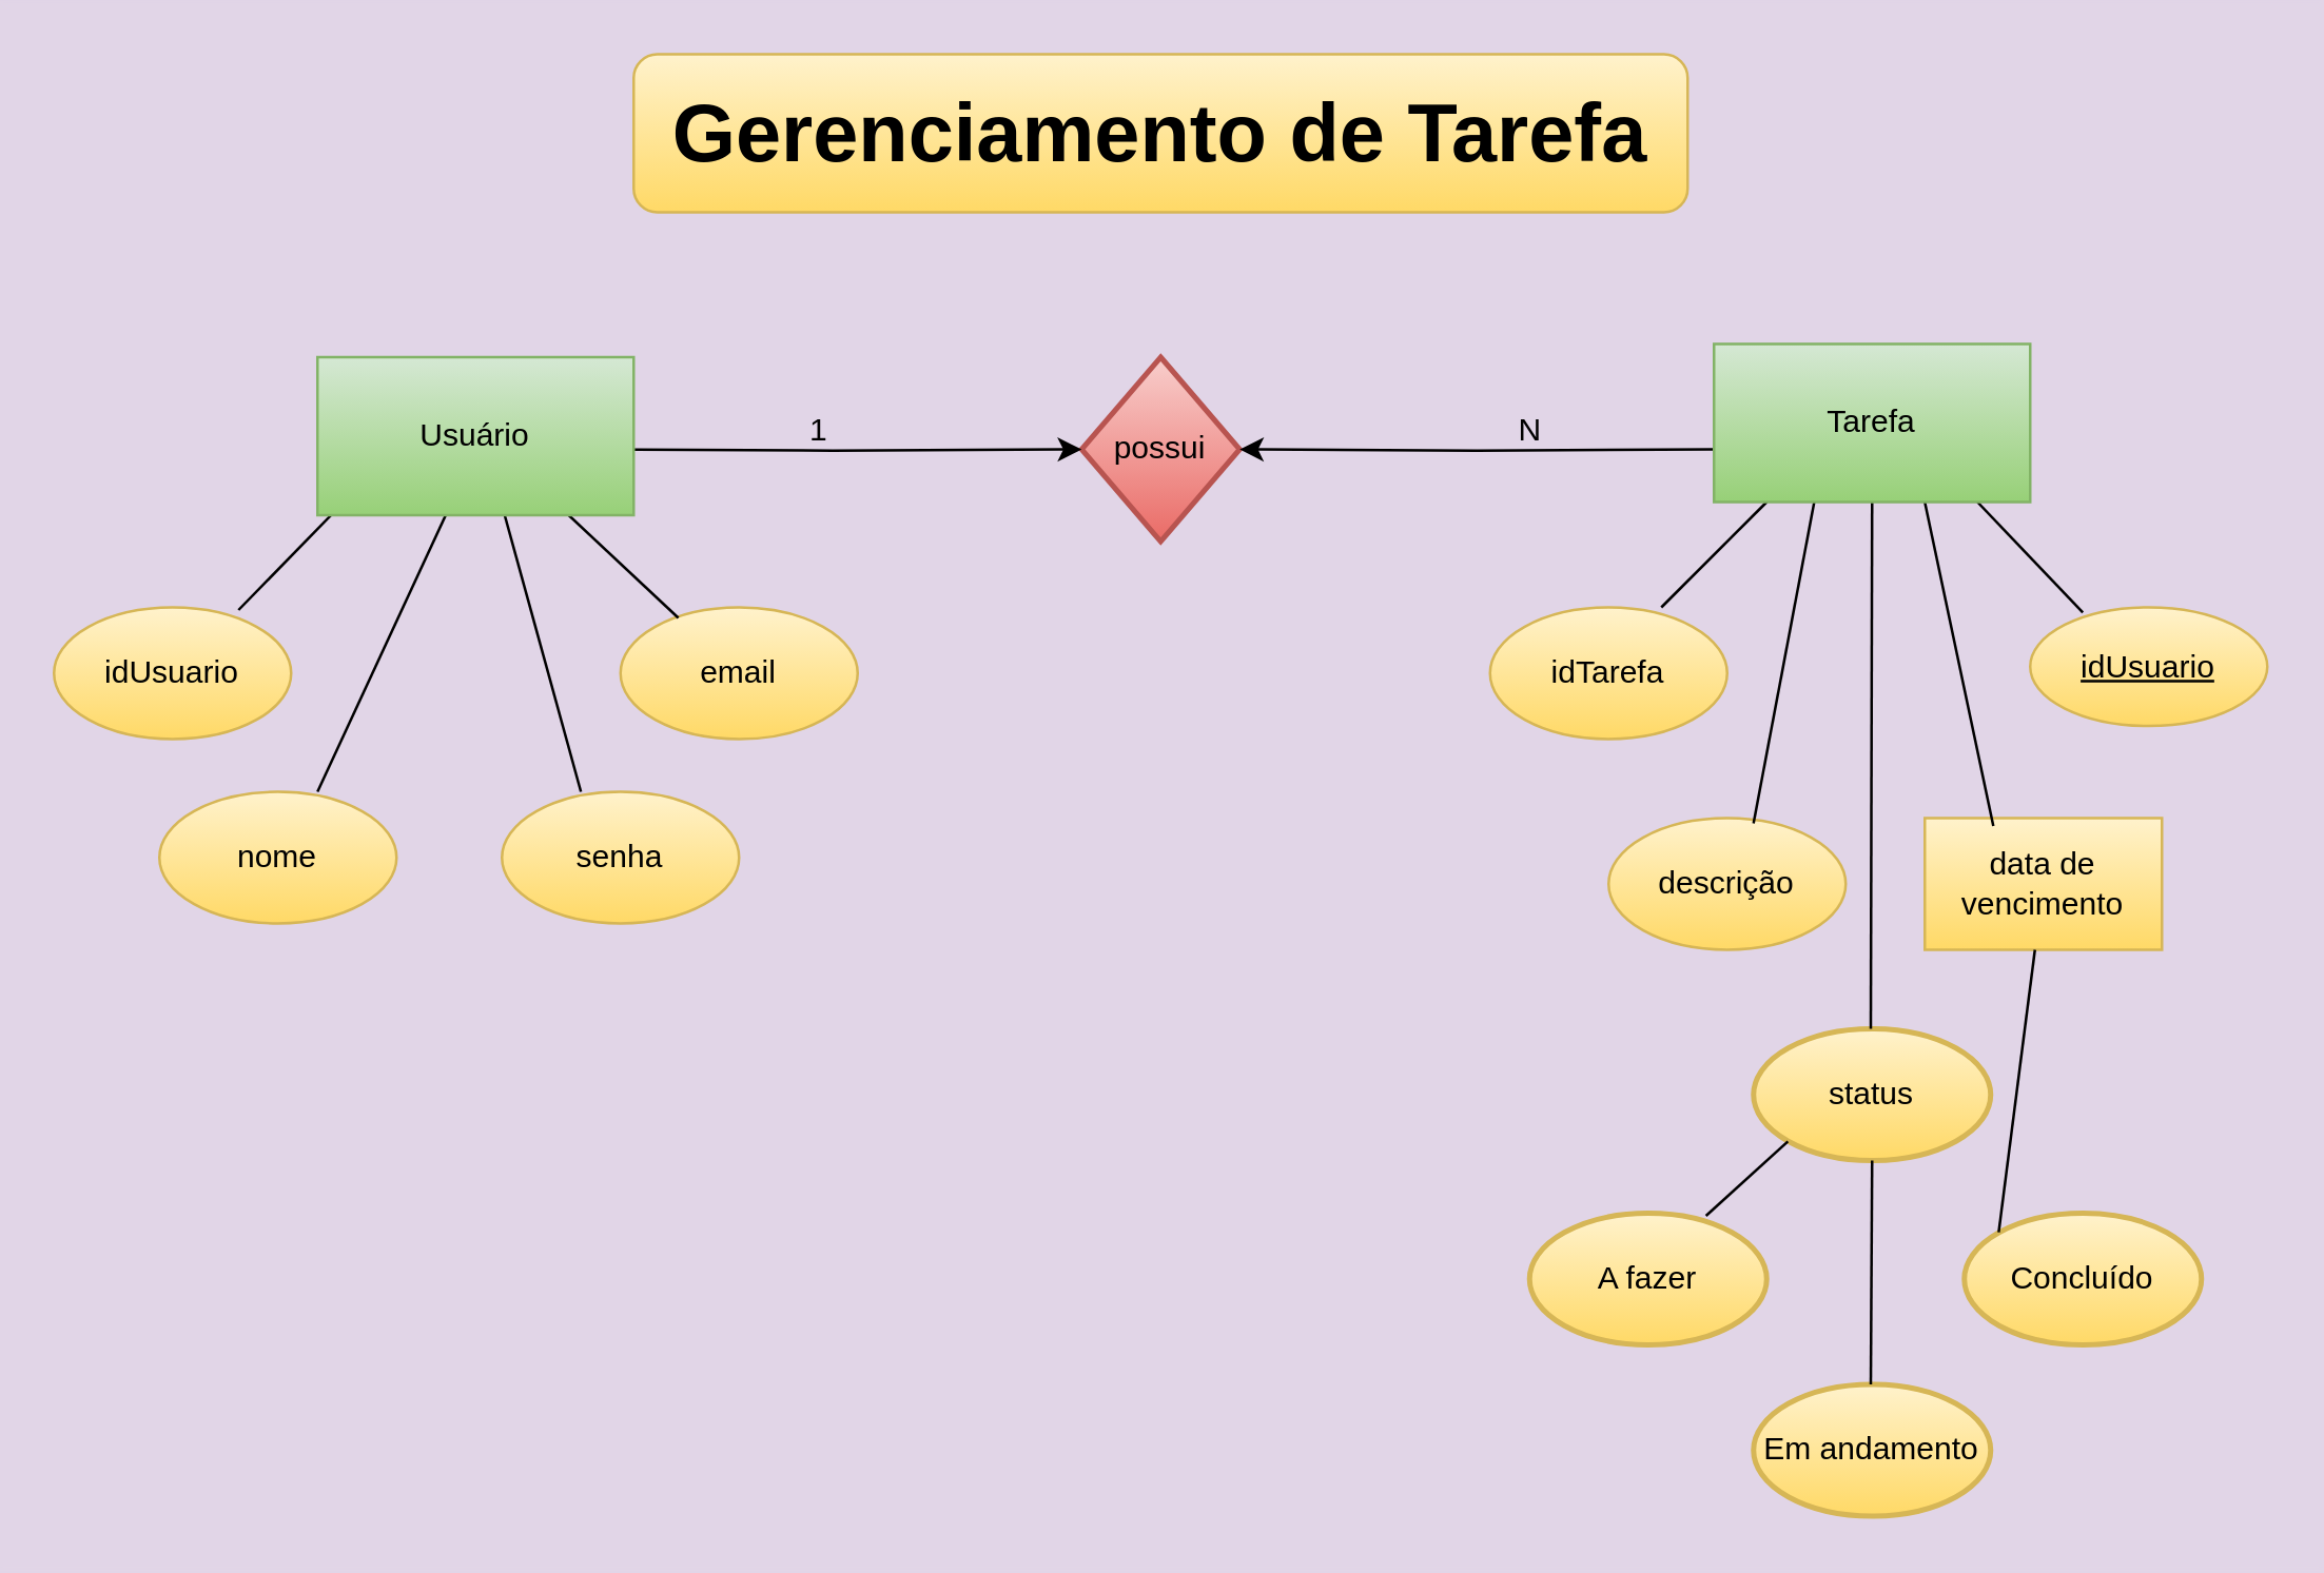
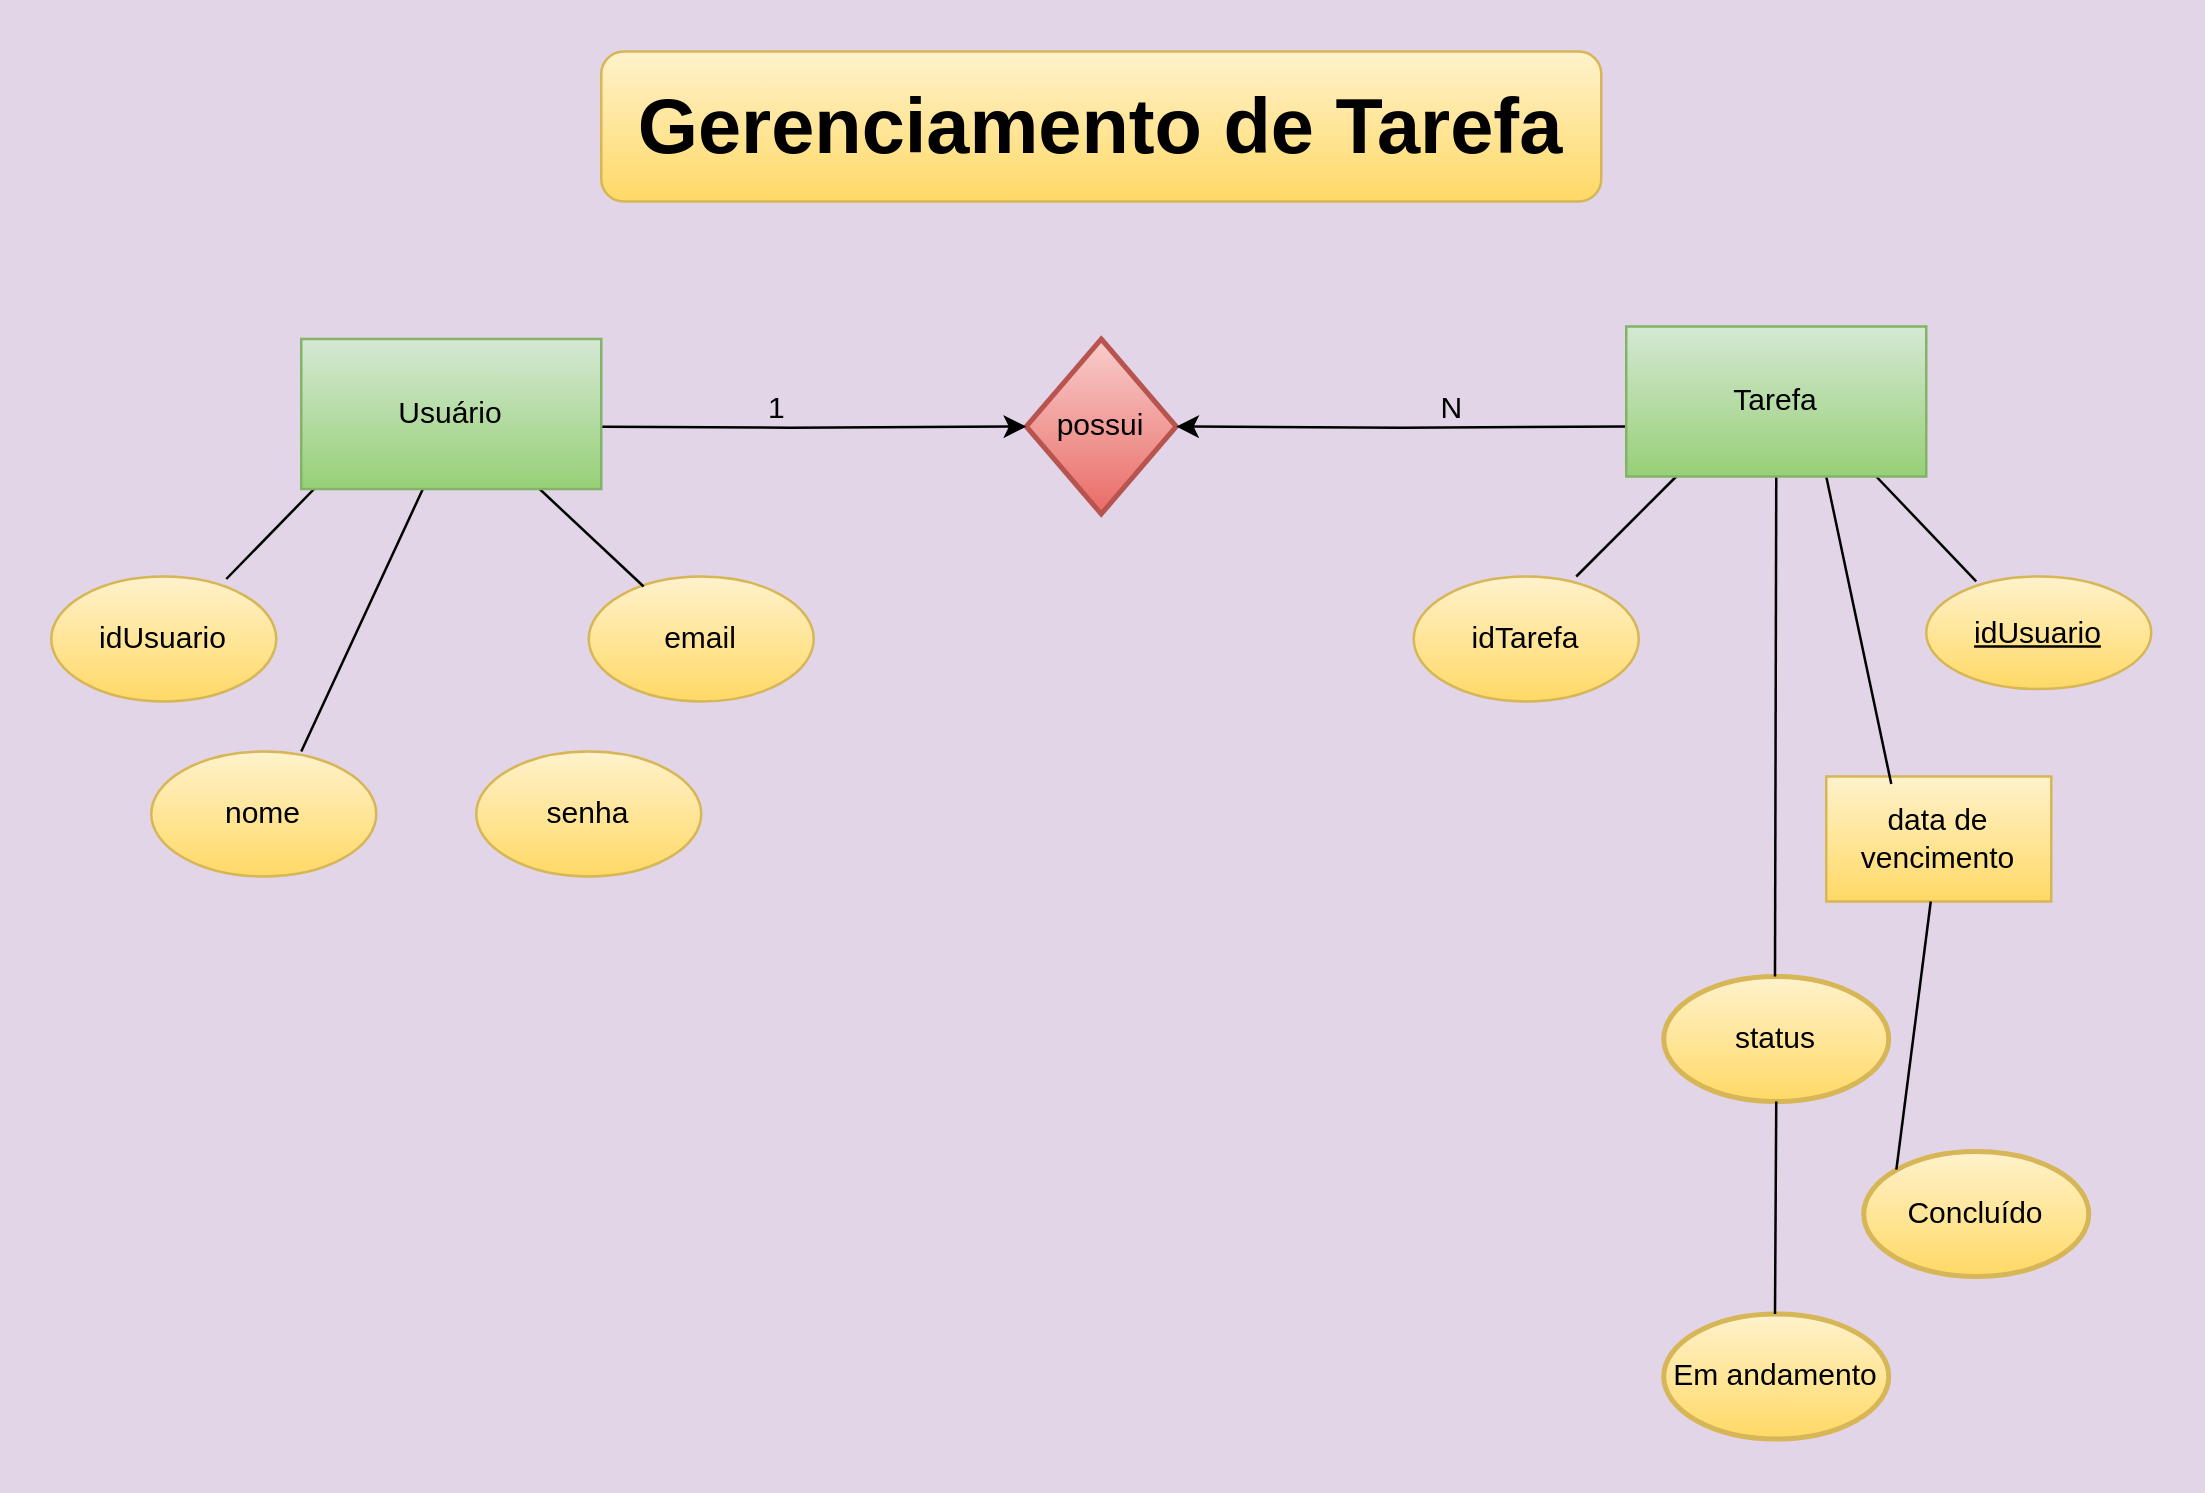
  <mxCell id="0" />
  <mxCell id="1" parent="0" />
  <mxCell id="2" value="&lt;font style=&quot;font-size: 31px;&quot;&gt;&lt;b&gt;Gerenciamento de Tarefa&lt;/b&gt;&lt;/font&gt;" style="rounded=1;whiteSpace=wrap;html=1;fillColor=#fff2cc;strokeColor=#d6b656;gradientColor=#ffd966;" vertex="1" parent="1"><mxGeometry x="240" y="20" width="400" height="60" as="geometry" /></mxCell>
  <mxCell id="3" value="possui" style="strokeWidth=2;html=1;shape=mxgraph.flowchart.decision;whiteSpace=wrap;fillColor=#f8cecc;strokeColor=#b85450;gradientColor=#ea6b66;" vertex="1" parent="1"><mxGeometry x="410" y="135" width="60" height="70" as="geometry" /></mxCell>
  <mxCell id="4" style="edgeStyle=orthogonalEdgeStyle;rounded=0;orthogonalLoop=1;jettySize=auto;html=1;exitX=1;exitY=0.5;exitDx=0;exitDy=0;exitPerimeter=0;entryX=0;entryY=0.5;entryDx=0;entryDy=0;entryPerimeter=0;" edge="1" parent="1" target="3"><mxGeometry relative="1" as="geometry"><mxPoint x="220" y="170" as="sourcePoint" /></mxGeometry></mxCell>
  <mxCell id="5" style="edgeStyle=orthogonalEdgeStyle;rounded=0;orthogonalLoop=1;jettySize=auto;html=1;entryX=1;entryY=0.5;entryDx=0;entryDy=0;entryPerimeter=0;" edge="1" parent="1" target="3"><mxGeometry relative="1" as="geometry"><mxPoint x="650" y="170" as="sourcePoint" /></mxGeometry></mxCell>
  <mxCell id="6" value="1" style="text;html=1;align=center;verticalAlign=middle;resizable=0;points=[];autosize=1;strokeColor=none;fillColor=none;" vertex="1" parent="1"><mxGeometry x="295" y="148" width="30" height="30" as="geometry" /></mxCell>
  <mxCell id="7" value="N" style="text;html=1;align=center;verticalAlign=middle;resizable=0;points=[];autosize=1;strokeColor=none;fillColor=none;" vertex="1" parent="1"><mxGeometry x="565" y="148" width="30" height="30" as="geometry" /></mxCell>
  <mxCell id="8" value="idUsuario" style="ellipse;whiteSpace=wrap;html=1;fillColor=#fff2cc;strokeColor=#d6b656;gradientColor=#ffd966;" vertex="1" parent="1"><mxGeometry x="20" y="230" width="90" height="50" as="geometry" /></mxCell>
  <mxCell id="9" style="edgeStyle=orthogonalEdgeStyle;rounded=0;orthogonalLoop=1;jettySize=auto;html=1;exitX=0.5;exitY=1;exitDx=0;exitDy=0;" edge="1" parent="1"><mxGeometry relative="1" as="geometry"><mxPoint x="210" y="270" as="sourcePoint" /><mxPoint x="210" y="270" as="targetPoint" /></mxGeometry></mxCell>
  <mxCell id="10" value="senha" style="ellipse;whiteSpace=wrap;html=1;fillColor=#fff2cc;strokeColor=#d6b656;gradientColor=#ffd966;" vertex="1" parent="1"><mxGeometry x="190" y="300" width="90" height="50" as="geometry" /></mxCell>
  <mxCell id="11" value="email" style="ellipse;whiteSpace=wrap;html=1;fillColor=#fff2cc;strokeColor=#d6b656;gradientColor=#ffd966;" vertex="1" parent="1"><mxGeometry x="235" y="230" width="90" height="50" as="geometry" /></mxCell>
  <mxCell id="12" value="idTarefa" style="ellipse;whiteSpace=wrap;html=1;fillColor=#fff2cc;strokeColor=#d6b656;gradientColor=#ffd966;" vertex="1" parent="1"><mxGeometry x="565" y="230" width="90" height="50" as="geometry" /></mxCell>
- <mxCell id="13" value="descrição" style="ellipse;whiteSpace=wrap;html=1;fillColor=#fff2cc;strokeColor=#d6b656;gradientColor=#ffd966;" vertex="1" parent="1"><mxGeometry x="610" y="310" width="90" height="50" as="geometry" /></mxCell>
  <mxCell id="14" value="data de vencimento" style="whiteSpace=wrap;html=1;fillColor=#fff2cc;strokeColor=#d6b656;gradientColor=#ffd966;rounded=0;" vertex="1" parent="1"><mxGeometry x="730" y="310" width="90" height="50" as="geometry" /></mxCell>
  <mxCell id="15" value="" style="endArrow=none;html=1;rounded=0;exitX=0.778;exitY=0.02;exitDx=0;exitDy=0;exitPerimeter=0;" edge="1" parent="1" source="8"><mxGeometry width="50" height="50" relative="1" as="geometry"><mxPoint x="90" y="230" as="sourcePoint" /><mxPoint x="130" y="190" as="targetPoint" /></mxGeometry></mxCell>
- <mxCell id="16" value="" style="endArrow=none;html=1;rounded=0;exitX=0.333;exitY=0;exitDx=0;exitDy=0;exitPerimeter=0;entryX=0.592;entryY=1;entryDx=0;entryDy=0;entryPerimeter=0;" edge="1" parent="1" source="10" target="33"><mxGeometry width="50" height="50" relative="1" as="geometry"><mxPoint x="175" y="280" as="sourcePoint" /><mxPoint x="186" y="200" as="targetPoint" /><Array as="points" /></mxGeometry></mxCell>
  <mxCell id="17" value="" style="endArrow=none;html=1;rounded=0;exitX=0.244;exitY=0.08;exitDx=0;exitDy=0;exitPerimeter=0;" edge="1" parent="1" source="11"><mxGeometry width="50" height="50" relative="1" as="geometry"><mxPoint x="239" y="231" as="sourcePoint" /><mxPoint x="210" y="190" as="targetPoint" /></mxGeometry></mxCell>
  <mxCell id="18" value="idUsuario" style="ellipse;whiteSpace=wrap;html=1;align=center;fontStyle=4;fillColor=#fff2cc;strokeColor=#d6b656;gradientColor=#ffd966;" vertex="1" parent="1"><mxGeometry x="770" y="230" width="90" height="45" as="geometry" /></mxCell>
- <mxCell id="19" value="" style="endArrow=none;html=1;rounded=0;entryX=0.317;entryY=1;entryDx=0;entryDy=0;exitX=0.611;exitY=0.04;exitDx=0;exitDy=0;exitPerimeter=0;entryPerimeter=0;" edge="1" parent="1" source="13" target="34"><mxGeometry width="50" height="50" relative="1" as="geometry"><mxPoint x="670" y="290" as="sourcePoint" /><mxPoint x="693" y="200" as="targetPoint" /></mxGeometry></mxCell>
  <mxCell id="20" value="" style="endArrow=none;html=1;rounded=0;" edge="1" parent="1"><mxGeometry width="50" height="50" relative="1" as="geometry"><mxPoint x="630" y="230" as="sourcePoint" /><mxPoint x="670" y="190" as="targetPoint" /></mxGeometry></mxCell>
  <mxCell id="21" value="" style="endArrow=none;html=1;rounded=0;exitX=0.289;exitY=0.06;exitDx=0;exitDy=0;exitPerimeter=0;" edge="1" parent="1" source="14"><mxGeometry width="50" height="50" relative="1" as="geometry"><mxPoint x="700" y="275" as="sourcePoint" /><mxPoint x="730" y="190" as="targetPoint" /><Array as="points" /></mxGeometry></mxCell>
  <mxCell id="22" value="" style="endArrow=none;html=1;rounded=0;exitX=0.222;exitY=0.044;exitDx=0;exitDy=0;exitPerimeter=0;" edge="1" parent="1" source="18"><mxGeometry width="50" height="50" relative="1" as="geometry"><mxPoint x="800" y="250" as="sourcePoint" /><mxPoint x="750" y="190" as="targetPoint" /></mxGeometry></mxCell>
  <mxCell id="23" value="status" style="strokeWidth=2;html=1;shape=mxgraph.flowchart.start_1;whiteSpace=wrap;fillColor=#fff2cc;strokeColor=#d6b656;gradientColor=#ffd966;" vertex="1" parent="1"><mxGeometry x="665" y="390" width="90" height="50" as="geometry" /></mxCell>
  <mxCell id="24" value="" style="endArrow=none;html=1;rounded=0;entryX=0.5;entryY=1;entryDx=0;entryDy=0;" edge="1" parent="1" target="34"><mxGeometry width="50" height="50" relative="1" as="geometry"><mxPoint x="709.5" y="390" as="sourcePoint" /><mxPoint x="710" y="200" as="targetPoint" /></mxGeometry></mxCell>
- <mxCell id="25" value="A fazer" style="strokeWidth=2;html=1;shape=mxgraph.flowchart.start_1;whiteSpace=wrap;fillColor=#fff2cc;strokeColor=#d6b656;gradientColor=#ffd966;" vertex="1" parent="1"><mxGeometry x="580" y="460" width="90" height="50" as="geometry" /></mxCell>
  <mxCell id="26" value="Em andamento" style="strokeWidth=2;html=1;shape=mxgraph.flowchart.start_1;whiteSpace=wrap;fillColor=#fff2cc;strokeColor=#d6b656;gradientColor=#ffd966;" vertex="1" parent="1"><mxGeometry x="665" y="525" width="90" height="50" as="geometry" /></mxCell>
  <mxCell id="27" value="Concluído" style="strokeWidth=2;html=1;shape=mxgraph.flowchart.start_1;whiteSpace=wrap;fillColor=#fff2cc;strokeColor=#d6b656;gradientColor=#ffd966;" vertex="1" parent="1"><mxGeometry x="745" y="460" width="90" height="50" as="geometry" /></mxCell>
- <mxCell id="28" value="" style="endArrow=none;html=1;rounded=0;entryX=0.145;entryY=0.855;entryDx=0;entryDy=0;entryPerimeter=0;exitX=0.744;exitY=0.02;exitDx=0;exitDy=0;exitPerimeter=0;" edge="1" parent="1" source="25" target="23"><mxGeometry width="50" height="50" relative="1" as="geometry"><mxPoint x="650" y="460" as="sourcePoint" /><mxPoint x="680" y="430" as="targetPoint" /></mxGeometry></mxCell>
  <mxCell id="29" value="" style="endArrow=none;html=1;rounded=0;exitX=0.145;exitY=0.145;exitDx=0;exitDy=0;exitPerimeter=0;" edge="1" parent="1" source="27" target="14"><mxGeometry width="50" height="50" relative="1" as="geometry"><mxPoint x="790" y="480" as="sourcePoint" /><mxPoint x="750" y="440" as="targetPoint" /></mxGeometry></mxCell>
  <mxCell id="30" value="" style="endArrow=none;html=1;rounded=0;entryX=0.5;entryY=1;entryDx=0;entryDy=0;entryPerimeter=0;" edge="1" parent="1" target="23"><mxGeometry width="50" height="50" relative="1" as="geometry"><mxPoint x="709.5" y="525" as="sourcePoint" /><mxPoint x="709.5" y="455" as="targetPoint" /></mxGeometry></mxCell>
  <mxCell id="31" value="nome" style="ellipse;whiteSpace=wrap;html=1;fillColor=#fff2cc;strokeColor=#d6b656;gradientColor=#ffd966;" vertex="1" parent="1"><mxGeometry x="60" y="300" width="90" height="50" as="geometry" /></mxCell>
  <mxCell id="32" value="" style="endArrow=none;html=1;rounded=0;entryX=0.417;entryY=0.95;entryDx=0;entryDy=0;entryPerimeter=0;" edge="1" parent="1" target="33"><mxGeometry width="50" height="50" relative="1" as="geometry"><mxPoint x="120" y="300" as="sourcePoint" /><mxPoint x="160" y="200" as="targetPoint" /></mxGeometry></mxCell>
  <mxCell id="33" value="Usuário" style="rounded=0;whiteSpace=wrap;html=1;fillColor=#d5e8d4;strokeColor=#82b366;gradientColor=#97d077;" vertex="1" parent="1"><mxGeometry x="120" y="135" width="120" height="60" as="geometry" /></mxCell>
  <mxCell id="34" value="Tarefa" style="rounded=0;whiteSpace=wrap;html=1;fillColor=#d5e8d4;strokeColor=#82b366;gradientColor=#97d077;" vertex="1" parent="1"><mxGeometry x="650" y="130" width="120" height="60" as="geometry" /></mxCell>
